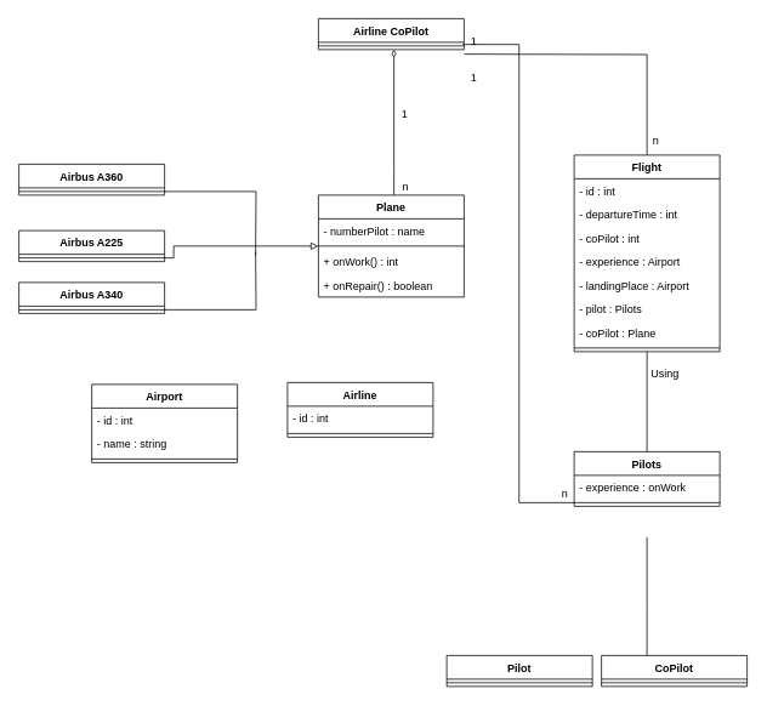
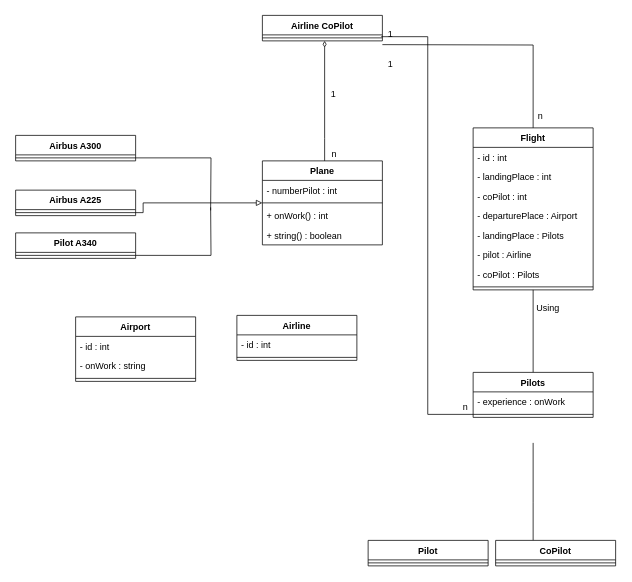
  <mxCell id="0" />
  <mxCell id="1" parent="0" />
  <mxCell id="2" value="Airline CoPilot" style="swimlane;fontStyle=1;align=center;verticalAlign=top;childLayout=stackLayout;horizontal=1;startSize=26;horizontalStack=0;resizeParent=1;resizeParentMax=0;resizeLast=0;collapsible=1;marginBottom=0;" vertex="1" parent="1"><mxGeometry x="349" y="20" width="160" height="34" as="geometry"><mxRectangle x="349" y="90" width="130" height="26" as="alternateBounds" /></mxGeometry></mxCell>
  <mxCell id="3" value="" style="line;strokeWidth=1;fillColor=none;align=left;verticalAlign=middle;spacingTop=-1;spacingLeft=3;spacingRight=3;rotatable=0;labelPosition=right;points=[];portConstraint=eastwest;" vertex="1" parent="2"><mxGeometry y="26" width="160" height="8" as="geometry" /></mxCell>
  <mxCell id="4" value="Flight" style="swimlane;fontStyle=1;align=center;verticalAlign=top;childLayout=stackLayout;horizontal=1;startSize=26;horizontalStack=0;resizeParent=1;resizeParentMax=0;resizeLast=0;collapsible=1;marginBottom=0;" vertex="1" parent="1"><mxGeometry x="630" y="170" width="160" height="216" as="geometry" /></mxCell>
  <mxCell id="5" value="- id : int" style="text;strokeColor=none;fillColor=none;align=left;verticalAlign=top;spacingLeft=4;spacingRight=4;overflow=hidden;rotatable=0;points=[[0,0.5],[1,0.5]];portConstraint=eastwest;" vertex="1" parent="4"><mxGeometry y="26" width="160" height="26" as="geometry" /></mxCell>
- <mxCell id="6" value="- departureTime : int" style="text;strokeColor=none;fillColor=none;align=left;verticalAlign=top;spacingLeft=4;spacingRight=4;overflow=hidden;rotatable=0;points=[[0,0.5],[1,0.5]];portConstraint=eastwest;" vertex="1" parent="4"><mxGeometry y="52" width="160" height="26" as="geometry" /></mxCell>
+ <mxCell id="6" value="- landingPlace : int" style="text;strokeColor=none;fillColor=none;align=left;verticalAlign=top;spacingLeft=4;spacingRight=4;overflow=hidden;rotatable=0;points=[[0,0.5],[1,0.5]];portConstraint=eastwest;" vertex="1" parent="4"><mxGeometry y="52" width="160" height="26" as="geometry" /></mxCell>
  <mxCell id="7" value="- coPilot : int" style="text;strokeColor=none;fillColor=none;align=left;verticalAlign=top;spacingLeft=4;spacingRight=4;overflow=hidden;rotatable=0;points=[[0,0.5],[1,0.5]];portConstraint=eastwest;" vertex="1" parent="4"><mxGeometry y="78" width="160" height="26" as="geometry" /></mxCell>
- <mxCell id="8" value="- experience : Airport" style="text;strokeColor=none;fillColor=none;align=left;verticalAlign=top;spacingLeft=4;spacingRight=4;overflow=hidden;rotatable=0;points=[[0,0.5],[1,0.5]];portConstraint=eastwest;" vertex="1" parent="4"><mxGeometry y="104" width="160" height="26" as="geometry" /></mxCell>
- <mxCell id="9" value="- landingPlace : Airport" style="text;strokeColor=none;fillColor=none;align=left;verticalAlign=top;spacingLeft=4;spacingRight=4;overflow=hidden;rotatable=0;points=[[0,0.5],[1,0.5]];portConstraint=eastwest;" vertex="1" parent="4"><mxGeometry y="130" width="160" height="26" as="geometry" /></mxCell>
- <mxCell id="10" value="- pilot : Pilots" style="text;strokeColor=none;fillColor=none;align=left;verticalAlign=top;spacingLeft=4;spacingRight=4;overflow=hidden;rotatable=0;points=[[0,0.5],[1,0.5]];portConstraint=eastwest;" vertex="1" parent="4"><mxGeometry y="156" width="160" height="26" as="geometry" /></mxCell>
- <mxCell id="11" value="- coPilot : Plane" style="text;strokeColor=none;fillColor=none;align=left;verticalAlign=top;spacingLeft=4;spacingRight=4;overflow=hidden;rotatable=0;points=[[0,0.5],[1,0.5]];portConstraint=eastwest;" vertex="1" parent="4"><mxGeometry y="182" width="160" height="26" as="geometry" /></mxCell>
+ <mxCell id="8" value="- departurePlace : Airport" style="text;strokeColor=none;fillColor=none;align=left;verticalAlign=top;spacingLeft=4;spacingRight=4;overflow=hidden;rotatable=0;points=[[0,0.5],[1,0.5]];portConstraint=eastwest;" vertex="1" parent="4"><mxGeometry y="104" width="160" height="26" as="geometry" /></mxCell>
+ <mxCell id="9" value="- landingPlace : Pilots" style="text;strokeColor=none;fillColor=none;align=left;verticalAlign=top;spacingLeft=4;spacingRight=4;overflow=hidden;rotatable=0;points=[[0,0.5],[1,0.5]];portConstraint=eastwest;" vertex="1" parent="4"><mxGeometry y="130" width="160" height="26" as="geometry" /></mxCell>
+ <mxCell id="10" value="- pilot : Airline" style="text;strokeColor=none;fillColor=none;align=left;verticalAlign=top;spacingLeft=4;spacingRight=4;overflow=hidden;rotatable=0;points=[[0,0.5],[1,0.5]];portConstraint=eastwest;" vertex="1" parent="4"><mxGeometry y="156" width="160" height="26" as="geometry" /></mxCell>
+ <mxCell id="11" value="- coPilot : Pilots" style="text;strokeColor=none;fillColor=none;align=left;verticalAlign=top;spacingLeft=4;spacingRight=4;overflow=hidden;rotatable=0;points=[[0,0.5],[1,0.5]];portConstraint=eastwest;" vertex="1" parent="4"><mxGeometry y="182" width="160" height="26" as="geometry" /></mxCell>
  <mxCell id="12" value="" style="line;strokeWidth=1;fillColor=none;align=left;verticalAlign=middle;spacingTop=-1;spacingLeft=3;spacingRight=3;rotatable=0;labelPosition=right;points=[];portConstraint=eastwest;" vertex="1" parent="4"><mxGeometry y="208" width="160" height="8" as="geometry" /></mxCell>
  <mxCell id="13" style="edgeStyle=orthogonalEdgeStyle;rounded=0;orthogonalLoop=1;jettySize=auto;html=1;entryX=0.5;entryY=0;entryDx=0;entryDy=0;endArrow=none;endFill=0;" edge="1" parent="1" target="4"><mxGeometry relative="1" as="geometry"><mxPoint x="509" y="59" as="sourcePoint" /></mxGeometry></mxCell>
  <mxCell id="14" value="1" style="text;html=1;strokeColor=none;fillColor=none;align=center;verticalAlign=middle;whiteSpace=wrap;rounded=0;" vertex="1" parent="1"><mxGeometry x="490" y="30" width="60" height="30" as="geometry" /></mxCell>
  <mxCell id="15" value="n" style="text;html=1;strokeColor=none;fillColor=none;align=center;verticalAlign=middle;whiteSpace=wrap;rounded=0;" vertex="1" parent="1"><mxGeometry x="690" y="140" width="60" height="30" as="geometry" /></mxCell>
  <mxCell id="16" value="Airline" style="swimlane;fontStyle=1;align=center;verticalAlign=top;childLayout=stackLayout;horizontal=1;startSize=26;horizontalStack=0;resizeParent=1;resizeParentMax=0;resizeLast=0;collapsible=1;marginBottom=0;" vertex="1" parent="1"><mxGeometry x="315" y="420" width="160" height="60" as="geometry" /></mxCell>
  <mxCell id="17" value="- id : int" style="text;strokeColor=none;fillColor=none;align=left;verticalAlign=top;spacingLeft=4;spacingRight=4;overflow=hidden;rotatable=0;points=[[0,0.5],[1,0.5]];portConstraint=eastwest;" vertex="1" parent="16"><mxGeometry y="26" width="160" height="26" as="geometry" /></mxCell>
  <mxCell id="18" value="" style="line;strokeWidth=1;fillColor=none;align=left;verticalAlign=middle;spacingTop=-1;spacingLeft=3;spacingRight=3;rotatable=0;labelPosition=right;points=[];portConstraint=eastwest;" vertex="1" parent="16"><mxGeometry y="52" width="160" height="8" as="geometry" /></mxCell>
  <mxCell id="19" style="edgeStyle=orthogonalEdgeStyle;rounded=0;orthogonalLoop=1;jettySize=auto;html=1;endArrow=diamondThin;endFill=0;" edge="1" parent="1"><mxGeometry relative="1" as="geometry"><mxPoint x="432" y="214" as="sourcePoint" /><mxPoint x="432" y="54" as="targetPoint" /><Array as="points"><mxPoint x="432" y="184" /><mxPoint x="432" y="184" /></Array></mxGeometry></mxCell>
  <mxCell id="20" value="Plane" style="swimlane;fontStyle=1;align=center;verticalAlign=top;childLayout=stackLayout;horizontal=1;startSize=26;horizontalStack=0;resizeParent=1;resizeParentMax=0;resizeLast=0;collapsible=1;marginBottom=0;" vertex="1" parent="1"><mxGeometry x="349" y="214" width="160" height="112" as="geometry" /></mxCell>
- <mxCell id="21" value="- numberPilot : name" style="text;strokeColor=none;fillColor=none;align=left;verticalAlign=top;spacingLeft=4;spacingRight=4;overflow=hidden;rotatable=0;points=[[0,0.5],[1,0.5]];portConstraint=eastwest;" vertex="1" parent="20"><mxGeometry y="26" width="160" height="26" as="geometry" /></mxCell>
+ <mxCell id="21" value="- numberPilot : int" style="text;strokeColor=none;fillColor=none;align=left;verticalAlign=top;spacingLeft=4;spacingRight=4;overflow=hidden;rotatable=0;points=[[0,0.5],[1,0.5]];portConstraint=eastwest;" vertex="1" parent="20"><mxGeometry y="26" width="160" height="26" as="geometry" /></mxCell>
  <mxCell id="22" value="" style="line;strokeWidth=1;fillColor=none;align=left;verticalAlign=middle;spacingTop=-1;spacingLeft=3;spacingRight=3;rotatable=0;labelPosition=right;points=[];portConstraint=eastwest;" vertex="1" parent="20"><mxGeometry y="52" width="160" height="8" as="geometry" /></mxCell>
  <mxCell id="23" value="+ onWork() : int" style="text;strokeColor=none;fillColor=none;align=left;verticalAlign=top;spacingLeft=4;spacingRight=4;overflow=hidden;rotatable=0;points=[[0,0.5],[1,0.5]];portConstraint=eastwest;" vertex="1" parent="20"><mxGeometry y="60" width="160" height="26" as="geometry" /></mxCell>
- <mxCell id="24" value="+ onRepair() : boolean" style="text;strokeColor=none;fillColor=none;align=left;verticalAlign=top;spacingLeft=4;spacingRight=4;overflow=hidden;rotatable=0;points=[[0,0.5],[1,0.5]];portConstraint=eastwest;" vertex="1" parent="20"><mxGeometry y="86" width="160" height="26" as="geometry" /></mxCell>
- <mxCell id="25" value="Airbus A360" style="swimlane;fontStyle=1;align=center;verticalAlign=top;childLayout=stackLayout;horizontal=1;startSize=26;horizontalStack=0;resizeParent=1;resizeParentMax=0;resizeLast=0;collapsible=1;marginBottom=0;" vertex="1" parent="1"><mxGeometry x="20" y="180" width="160" height="34" as="geometry" /></mxCell>
+ <mxCell id="24" value="+ string() : boolean" style="text;strokeColor=none;fillColor=none;align=left;verticalAlign=top;spacingLeft=4;spacingRight=4;overflow=hidden;rotatable=0;points=[[0,0.5],[1,0.5]];portConstraint=eastwest;" vertex="1" parent="20"><mxGeometry y="86" width="160" height="26" as="geometry" /></mxCell>
+ <mxCell id="25" value="Airbus A300" style="swimlane;fontStyle=1;align=center;verticalAlign=top;childLayout=stackLayout;horizontal=1;startSize=26;horizontalStack=0;resizeParent=1;resizeParentMax=0;resizeLast=0;collapsible=1;marginBottom=0;" vertex="1" parent="1"><mxGeometry x="20" y="180" width="160" height="34" as="geometry" /></mxCell>
  <mxCell id="26" value="" style="line;strokeWidth=1;fillColor=none;align=left;verticalAlign=middle;spacingTop=-1;spacingLeft=3;spacingRight=3;rotatable=0;labelPosition=right;points=[];portConstraint=eastwest;" vertex="1" parent="25"><mxGeometry y="26" width="160" height="8" as="geometry" /></mxCell>
  <mxCell id="27" value="Airbus A225" style="swimlane;fontStyle=1;align=center;verticalAlign=top;childLayout=stackLayout;horizontal=1;startSize=26;horizontalStack=0;resizeParent=1;resizeParentMax=0;resizeLast=0;collapsible=1;marginBottom=0;" vertex="1" parent="1"><mxGeometry x="20" y="253" width="160" height="34" as="geometry" /></mxCell>
  <mxCell id="28" value="" style="line;strokeWidth=1;fillColor=none;align=left;verticalAlign=middle;spacingTop=-1;spacingLeft=3;spacingRight=3;rotatable=0;labelPosition=right;points=[];portConstraint=eastwest;" vertex="1" parent="27"><mxGeometry y="26" width="160" height="8" as="geometry" /></mxCell>
- <mxCell id="29" value="Airbus A340" style="swimlane;fontStyle=1;align=center;verticalAlign=top;childLayout=stackLayout;horizontal=1;startSize=26;horizontalStack=0;resizeParent=1;resizeParentMax=0;resizeLast=0;collapsible=1;marginBottom=0;" vertex="1" parent="1"><mxGeometry x="20" y="310" width="160" height="34" as="geometry" /></mxCell>
+ <mxCell id="29" value="Pilot A340" style="swimlane;fontStyle=1;align=center;verticalAlign=top;childLayout=stackLayout;horizontal=1;startSize=26;horizontalStack=0;resizeParent=1;resizeParentMax=0;resizeLast=0;collapsible=1;marginBottom=0;" vertex="1" parent="1"><mxGeometry x="20" y="310" width="160" height="34" as="geometry" /></mxCell>
  <mxCell id="30" value="" style="line;strokeWidth=1;fillColor=none;align=left;verticalAlign=middle;spacingTop=-1;spacingLeft=3;spacingRight=3;rotatable=0;labelPosition=right;points=[];portConstraint=eastwest;" vertex="1" parent="29"><mxGeometry y="26" width="160" height="8" as="geometry" /></mxCell>
  <mxCell id="31" style="edgeStyle=orthogonalEdgeStyle;rounded=0;orthogonalLoop=1;jettySize=auto;html=1;entryX=0;entryY=0.5;entryDx=0;entryDy=0;entryPerimeter=0;endArrow=block;endFill=0;" edge="1" parent="1" source="28" target="22"><mxGeometry relative="1" as="geometry"><Array as="points"><mxPoint x="190" y="283" /><mxPoint x="190" y="270" /></Array></mxGeometry></mxCell>
  <mxCell id="32" style="edgeStyle=orthogonalEdgeStyle;rounded=0;orthogonalLoop=1;jettySize=auto;html=1;endArrow=none;endFill=0;" edge="1" parent="1" source="30"><mxGeometry relative="1" as="geometry"><mxPoint x="280" y="276" as="targetPoint" /></mxGeometry></mxCell>
  <mxCell id="33" style="edgeStyle=orthogonalEdgeStyle;rounded=0;orthogonalLoop=1;jettySize=auto;html=1;endArrow=none;endFill=0;" edge="1" parent="1" source="26"><mxGeometry relative="1" as="geometry"><mxPoint x="280" y="280" as="targetPoint" /></mxGeometry></mxCell>
  <mxCell id="34" value="Airport" style="swimlane;fontStyle=1;align=center;verticalAlign=top;childLayout=stackLayout;horizontal=1;startSize=26;horizontalStack=0;resizeParent=1;resizeParentMax=0;resizeLast=0;collapsible=1;marginBottom=0;" vertex="1" parent="1"><mxGeometry x="100" y="422" width="160" height="86" as="geometry" /></mxCell>
  <mxCell id="35" value="- id : int" style="text;strokeColor=none;fillColor=none;align=left;verticalAlign=top;spacingLeft=4;spacingRight=4;overflow=hidden;rotatable=0;points=[[0,0.5],[1,0.5]];portConstraint=eastwest;" vertex="1" parent="34"><mxGeometry y="26" width="160" height="26" as="geometry" /></mxCell>
- <mxCell id="36" value="- name : string" style="text;strokeColor=none;fillColor=none;align=left;verticalAlign=top;spacingLeft=4;spacingRight=4;overflow=hidden;rotatable=0;points=[[0,0.5],[1,0.5]];portConstraint=eastwest;" vertex="1" parent="34"><mxGeometry y="52" width="160" height="26" as="geometry" /></mxCell>
+ <mxCell id="36" value="- onWork : string" style="text;strokeColor=none;fillColor=none;align=left;verticalAlign=top;spacingLeft=4;spacingRight=4;overflow=hidden;rotatable=0;points=[[0,0.5],[1,0.5]];portConstraint=eastwest;" vertex="1" parent="34"><mxGeometry y="52" width="160" height="26" as="geometry" /></mxCell>
  <mxCell id="37" value="" style="line;strokeWidth=1;fillColor=none;align=left;verticalAlign=middle;spacingTop=-1;spacingLeft=3;spacingRight=3;rotatable=0;labelPosition=right;points=[];portConstraint=eastwest;" vertex="1" parent="34"><mxGeometry y="78" width="160" height="8" as="geometry" /></mxCell>
  <mxCell id="38" style="edgeStyle=orthogonalEdgeStyle;rounded=0;orthogonalLoop=1;jettySize=auto;html=1;endArrow=none;endFill=0;strokeWidth=1;" edge="1" parent="1"><mxGeometry relative="1" as="geometry"><mxPoint x="710" y="496" as="sourcePoint" /><mxPoint x="710" y="386" as="targetPoint" /><Array as="points"><mxPoint x="710" y="386" /></Array></mxGeometry></mxCell>
  <mxCell id="39" value="Pilots" style="swimlane;fontStyle=1;align=center;verticalAlign=top;childLayout=stackLayout;horizontal=1;startSize=26;horizontalStack=0;resizeParent=1;resizeParentMax=0;resizeLast=0;collapsible=1;marginBottom=0;" vertex="1" parent="1"><mxGeometry x="630" y="496" width="160" height="60" as="geometry" /></mxCell>
  <mxCell id="40" value="- experience : onWork" style="text;strokeColor=none;fillColor=none;align=left;verticalAlign=top;spacingLeft=4;spacingRight=4;overflow=hidden;rotatable=0;points=[[0,0.5],[1,0.5]];portConstraint=eastwest;" vertex="1" parent="39"><mxGeometry y="26" width="160" height="26" as="geometry" /></mxCell>
  <mxCell id="41" value="" style="line;strokeWidth=1;fillColor=none;align=left;verticalAlign=middle;spacingTop=-1;spacingLeft=3;spacingRight=3;rotatable=0;labelPosition=right;points=[];portConstraint=eastwest;" vertex="1" parent="39"><mxGeometry y="52" width="160" height="8" as="geometry" /></mxCell>
  <mxCell id="42" value="Pilot" style="swimlane;fontStyle=1;align=center;verticalAlign=top;childLayout=stackLayout;horizontal=1;startSize=26;horizontalStack=0;resizeParent=1;resizeParentMax=0;resizeLast=0;collapsible=1;marginBottom=0;" vertex="1" parent="1"><mxGeometry x="490" y="720" width="160" height="34" as="geometry" /></mxCell>
  <mxCell id="43" value="" style="line;strokeWidth=1;fillColor=none;align=left;verticalAlign=middle;spacingTop=-1;spacingLeft=3;spacingRight=3;rotatable=0;labelPosition=right;points=[];portConstraint=eastwest;" vertex="1" parent="42"><mxGeometry y="26" width="160" height="8" as="geometry" /></mxCell>
  <mxCell id="44" style="edgeStyle=orthogonalEdgeStyle;rounded=0;orthogonalLoop=1;jettySize=auto;html=1;endArrow=none;endFill=0;" edge="1" parent="1" source="45"><mxGeometry relative="1" as="geometry"><mxPoint x="710" y="590" as="targetPoint" /><Array as="points"><mxPoint x="710" y="670" /><mxPoint x="710" y="670" /></Array></mxGeometry></mxCell>
  <mxCell id="45" value="CoPilot" style="swimlane;fontStyle=1;align=center;verticalAlign=top;childLayout=stackLayout;horizontal=1;startSize=26;horizontalStack=0;resizeParent=1;resizeParentMax=0;resizeLast=0;collapsible=1;marginBottom=0;" vertex="1" parent="1"><mxGeometry x="660" y="720" width="160" height="34" as="geometry" /></mxCell>
  <mxCell id="46" value="" style="line;strokeWidth=1;fillColor=none;align=left;verticalAlign=middle;spacingTop=-1;spacingLeft=3;spacingRight=3;rotatable=0;labelPosition=right;points=[];portConstraint=eastwest;" vertex="1" parent="45"><mxGeometry y="26" width="160" height="8" as="geometry" /></mxCell>
  <mxCell id="47" value="Using" style="text;html=1;strokeColor=none;fillColor=none;align=center;verticalAlign=middle;whiteSpace=wrap;rounded=0;" vertex="1" parent="1"><mxGeometry x="700" y="395" width="60" height="30" as="geometry" /></mxCell>
  <mxCell id="48" style="edgeStyle=orthogonalEdgeStyle;rounded=0;orthogonalLoop=1;jettySize=auto;html=1;endArrow=none;endFill=0;strokeWidth=1;entryX=0.991;entryY=0.3;entryDx=0;entryDy=0;entryPerimeter=0;" edge="1" parent="1" source="41" target="3"><mxGeometry relative="1" as="geometry"><mxPoint x="570" y="130" as="targetPoint" /></mxGeometry></mxCell>
  <mxCell id="49" value="1" style="text;html=1;strokeColor=none;fillColor=none;align=center;verticalAlign=middle;whiteSpace=wrap;rounded=0;" vertex="1" parent="1"><mxGeometry x="490" y="70" width="60" height="30" as="geometry" /></mxCell>
  <mxCell id="50" value="n" style="text;html=1;strokeColor=none;fillColor=none;align=center;verticalAlign=middle;whiteSpace=wrap;rounded=0;" vertex="1" parent="1"><mxGeometry x="590" y="528" width="60" height="30" as="geometry" /></mxCell>
  <mxCell id="51" value="1" style="text;html=1;strokeColor=none;fillColor=none;align=center;verticalAlign=middle;whiteSpace=wrap;rounded=0;" vertex="1" parent="1"><mxGeometry x="414" y="110" width="60" height="30" as="geometry" /></mxCell>
  <mxCell id="52" value="n" style="text;html=1;strokeColor=none;fillColor=none;align=center;verticalAlign=middle;whiteSpace=wrap;rounded=0;" vertex="1" parent="1"><mxGeometry x="415" y="190" width="60" height="30" as="geometry" /></mxCell>
